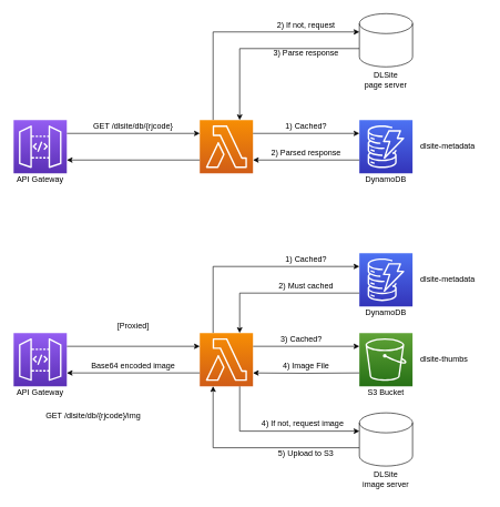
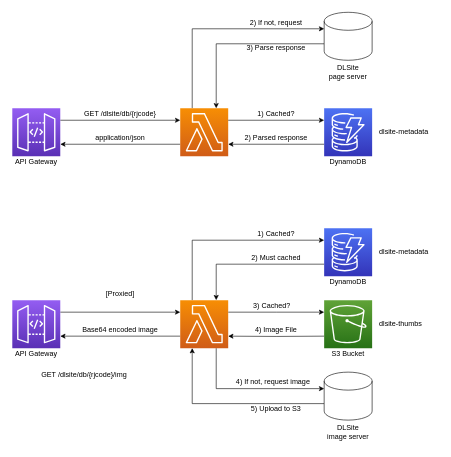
  <mxCell id="0" />
  <mxCell id="1" parent="0" />
  <mxCell id="2" style="edgeStyle=orthogonalEdgeStyle;rounded=0;orthogonalLoop=1;jettySize=auto;html=1;exitX=0;exitY=0.75;exitDx=0;exitDy=0;exitPerimeter=0;entryX=1;entryY=0.75;entryDx=0;entryDy=0;entryPerimeter=0;startArrow=none;startFill=0;endArrow=classic;endFill=1;" parent="1" target="14" edge="1"><mxGeometry relative="1" as="geometry"><mxPoint x="540" y="560" as="sourcePoint" /></mxGeometry></mxCell>
  <mxCell id="3" style="edgeStyle=orthogonalEdgeStyle;rounded=0;orthogonalLoop=1;jettySize=auto;html=1;exitX=1;exitY=0.25;exitDx=0;exitDy=0;exitPerimeter=0;entryX=0;entryY=0.25;entryDx=0;entryDy=0;entryPerimeter=0;startArrow=none;startFill=0;endArrow=classic;endFill=1;" parent="1" source="4" target="9" edge="1"><mxGeometry relative="1" as="geometry" /></mxCell>
  <mxCell id="4" value="" style="points=[[0,0,0],[0.25,0,0],[0.5,0,0],[0.75,0,0],[1,0,0],[0,1,0],[0.25,1,0],[0.5,1,0],[0.75,1,0],[1,1,0],[0,0.25,0],[0,0.5,0],[0,0.75,0],[1,0.25,0],[1,0.5,0],[1,0.75,0]];outlineConnect=0;fontColor=#232F3E;gradientColor=#945DF2;gradientDirection=north;fillColor=#5A30B5;strokeColor=#ffffff;dashed=0;verticalLabelPosition=bottom;verticalAlign=top;align=center;html=1;fontSize=12;fontStyle=0;aspect=fixed;shape=mxgraph.aws4.resourceIcon;resIcon=mxgraph.aws4.api_gateway;" parent="1" vertex="1"><mxGeometry x="20" y="180" width="80" height="80" as="geometry" /></mxCell>
  <mxCell id="5" style="edgeStyle=orthogonalEdgeStyle;rounded=0;orthogonalLoop=1;jettySize=auto;html=1;exitX=0;exitY=0.75;exitDx=0;exitDy=0;exitPerimeter=0;entryX=1;entryY=0.75;entryDx=0;entryDy=0;entryPerimeter=0;" parent="1" source="6" target="9" edge="1"><mxGeometry relative="1" as="geometry" /></mxCell>
  <mxCell id="6" value="" style="points=[[0,0,0],[0.25,0,0],[0.5,0,0],[0.75,0,0],[1,0,0],[0,1,0],[0.25,1,0],[0.5,1,0],[0.75,1,0],[1,1,0],[0,0.25,0],[0,0.5,0],[0,0.75,0],[1,0.25,0],[1,0.5,0],[1,0.75,0]];outlineConnect=0;fontColor=#232F3E;gradientColor=#4D72F3;gradientDirection=north;fillColor=#3334B9;strokeColor=#ffffff;dashed=0;verticalLabelPosition=bottom;verticalAlign=top;align=center;html=1;fontSize=12;fontStyle=0;aspect=fixed;shape=mxgraph.aws4.resourceIcon;resIcon=mxgraph.aws4.dynamodb;" parent="1" vertex="1"><mxGeometry x="540" y="180" width="80" height="80" as="geometry" /></mxCell>
  <mxCell id="7" style="edgeStyle=orthogonalEdgeStyle;rounded=0;orthogonalLoop=1;jettySize=auto;html=1;exitX=0;exitY=0.75;exitDx=0;exitDy=0;exitPerimeter=0;entryX=1;entryY=0.75;entryDx=0;entryDy=0;entryPerimeter=0;startArrow=none;startFill=0;endArrow=classic;endFill=1;" parent="1" source="9" target="4" edge="1"><mxGeometry relative="1" as="geometry" /></mxCell>
  <mxCell id="8" style="edgeStyle=orthogonalEdgeStyle;rounded=0;orthogonalLoop=1;jettySize=auto;html=1;exitX=0.25;exitY=0;exitDx=0;exitDy=0;exitPerimeter=0;entryX=0;entryY=0;entryDx=0;entryDy=27.5;entryPerimeter=0;startArrow=none;startFill=0;endArrow=classic;endFill=1;" parent="1" source="9" target="29" edge="1"><mxGeometry relative="1" as="geometry" /></mxCell>
  <mxCell id="9" value="" style="points=[[0,0,0],[0.25,0,0],[0.5,0,0],[0.75,0,0],[1,0,0],[0,1,0],[0.25,1,0],[0.5,1,0],[0.75,1,0],[1,1,0],[0,0.25,0],[0,0.5,0],[0,0.75,0],[1,0.25,0],[1,0.5,0],[1,0.75,0]];outlineConnect=0;fontColor=#232F3E;gradientColor=#F78E04;gradientDirection=north;fillColor=#D05C17;strokeColor=#ffffff;dashed=0;verticalLabelPosition=bottom;verticalAlign=top;align=center;html=1;fontSize=12;fontStyle=0;aspect=fixed;shape=mxgraph.aws4.resourceIcon;resIcon=mxgraph.aws4.lambda;" parent="1" vertex="1"><mxGeometry x="300" y="180" width="80" height="80" as="geometry" /></mxCell>
  <mxCell id="10" style="edgeStyle=orthogonalEdgeStyle;rounded=0;orthogonalLoop=1;jettySize=auto;html=1;exitX=0;exitY=0.75;exitDx=0;exitDy=0;exitPerimeter=0;entryX=1;entryY=0.75;entryDx=0;entryDy=0;entryPerimeter=0;startArrow=none;startFill=0;endArrow=classic;endFill=1;" parent="1" source="14" target="26" edge="1"><mxGeometry relative="1" as="geometry" /></mxCell>
  <mxCell id="11" style="edgeStyle=orthogonalEdgeStyle;rounded=0;orthogonalLoop=1;jettySize=auto;html=1;exitX=0.25;exitY=0;exitDx=0;exitDy=0;exitPerimeter=0;entryX=0;entryY=0.25;entryDx=0;entryDy=0;entryPerimeter=0;startArrow=none;startFill=0;endArrow=classic;endFill=1;" parent="1" source="14" target="24" edge="1"><mxGeometry relative="1" as="geometry" /></mxCell>
  <mxCell id="12" style="edgeStyle=orthogonalEdgeStyle;rounded=0;orthogonalLoop=1;jettySize=auto;html=1;exitX=1;exitY=0.25;exitDx=0;exitDy=0;exitPerimeter=0;entryX=0;entryY=0.25;entryDx=0;entryDy=0;entryPerimeter=0;startArrow=none;startFill=0;endArrow=classic;endFill=1;" parent="1" source="14" edge="1"><mxGeometry relative="1" as="geometry"><mxPoint x="540" y="520" as="targetPoint" /></mxGeometry></mxCell>
  <mxCell id="13" style="edgeStyle=orthogonalEdgeStyle;rounded=0;orthogonalLoop=1;jettySize=auto;html=1;exitX=0.75;exitY=1;exitDx=0;exitDy=0;exitPerimeter=0;entryX=0;entryY=0;entryDx=0;entryDy=27.5;entryPerimeter=0;startArrow=none;startFill=0;endArrow=classic;endFill=1;" parent="1" source="14" target="38" edge="1"><mxGeometry relative="1" as="geometry" /></mxCell>
  <mxCell id="14" value="" style="points=[[0,0,0],[0.25,0,0],[0.5,0,0],[0.75,0,0],[1,0,0],[0,1,0],[0.25,1,0],[0.5,1,0],[0.75,1,0],[1,1,0],[0,0.25,0],[0,0.5,0],[0,0.75,0],[1,0.25,0],[1,0.5,0],[1,0.75,0]];outlineConnect=0;fontColor=#232F3E;gradientColor=#F78E04;gradientDirection=north;fillColor=#D05C17;strokeColor=#ffffff;dashed=0;verticalLabelPosition=bottom;verticalAlign=top;align=center;html=1;fontSize=12;fontStyle=0;aspect=fixed;shape=mxgraph.aws4.resourceIcon;resIcon=mxgraph.aws4.lambda;" parent="1" vertex="1"><mxGeometry x="300" y="500" width="80" height="80" as="geometry" /></mxCell>
  <mxCell id="15" value="API Gateway" style="text;html=1;strokeColor=none;fillColor=none;align=center;verticalAlign=middle;whiteSpace=wrap;rounded=0;" parent="1" vertex="1"><mxGeometry x="20" y="260" width="80" height="20" as="geometry" /></mxCell>
  <mxCell id="16" value="GET /dlsite/db/{rjcode}" style="text;html=1;strokeColor=none;fillColor=none;align=center;verticalAlign=middle;whiteSpace=wrap;rounded=0;" parent="1" vertex="1"><mxGeometry x="130" y="180" width="140" height="20" as="geometry" /></mxCell>
  <mxCell id="17" value="" style="endArrow=classic;html=1;exitX=1;exitY=0.25;exitDx=0;exitDy=0;exitPerimeter=0;entryX=0;entryY=0.25;entryDx=0;entryDy=0;entryPerimeter=0;" parent="1" source="9" target="6" edge="1"><mxGeometry width="50" height="50" relative="1" as="geometry"><mxPoint x="510" y="200" as="sourcePoint" /><mxPoint x="560" y="150" as="targetPoint" /></mxGeometry></mxCell>
  <mxCell id="18" value="1) Cached?" style="text;html=1;strokeColor=none;fillColor=none;align=center;verticalAlign=middle;whiteSpace=wrap;rounded=0;" parent="1" vertex="1"><mxGeometry x="400" y="180" width="120" height="20" as="geometry" /></mxCell>
  <mxCell id="19" value="2) Parsed response" style="text;html=1;strokeColor=none;fillColor=none;align=center;verticalAlign=middle;whiteSpace=wrap;rounded=0;" parent="1" vertex="1"><mxGeometry x="400" y="220" width="120" height="20" as="geometry" /></mxCell>
  <mxCell id="20" value="3) Cached?" style="text;html=1;strokeColor=none;fillColor=none;align=left;verticalAlign=middle;whiteSpace=wrap;rounded=0;" parent="1" vertex="1"><mxGeometry x="420" y="500" width="80" height="20" as="geometry" /></mxCell>
  <mxCell id="21" value="DLSite&lt;br&gt;page server" style="text;html=1;strokeColor=none;fillColor=none;align=center;verticalAlign=middle;whiteSpace=wrap;rounded=0;" parent="1" vertex="1"><mxGeometry x="540" y="100" width="80" height="40" as="geometry" /></mxCell>
  <mxCell id="22" value="DLSite&lt;br&gt;image server" style="text;html=1;strokeColor=none;fillColor=none;align=center;verticalAlign=middle;whiteSpace=wrap;rounded=0;" parent="1" vertex="1"><mxGeometry x="540" y="700" width="80" height="40" as="geometry" /></mxCell>
  <mxCell id="23" style="edgeStyle=orthogonalEdgeStyle;rounded=0;orthogonalLoop=1;jettySize=auto;html=1;exitX=0;exitY=0.75;exitDx=0;exitDy=0;exitPerimeter=0;entryX=0.75;entryY=0;entryDx=0;entryDy=0;entryPerimeter=0;startArrow=none;startFill=0;endArrow=classic;endFill=1;" parent="1" source="24" target="14" edge="1"><mxGeometry relative="1" as="geometry" /></mxCell>
  <mxCell id="24" value="" style="points=[[0,0,0],[0.25,0,0],[0.5,0,0],[0.75,0,0],[1,0,0],[0,1,0],[0.25,1,0],[0.5,1,0],[0.75,1,0],[1,1,0],[0,0.25,0],[0,0.5,0],[0,0.75,0],[1,0.25,0],[1,0.5,0],[1,0.75,0]];outlineConnect=0;fontColor=#232F3E;gradientColor=#4D72F3;gradientDirection=north;fillColor=#3334B9;strokeColor=#ffffff;dashed=0;verticalLabelPosition=bottom;verticalAlign=top;align=center;html=1;fontSize=12;fontStyle=0;aspect=fixed;shape=mxgraph.aws4.resourceIcon;resIcon=mxgraph.aws4.dynamodb;" parent="1" vertex="1"><mxGeometry x="540" y="380" width="80" height="80" as="geometry" /></mxCell>
  <mxCell id="25" style="edgeStyle=orthogonalEdgeStyle;rounded=0;orthogonalLoop=1;jettySize=auto;html=1;exitX=1;exitY=0.25;exitDx=0;exitDy=0;exitPerimeter=0;entryX=0;entryY=0.25;entryDx=0;entryDy=0;entryPerimeter=0;startArrow=none;startFill=0;endArrow=classic;endFill=1;" parent="1" source="26" target="14" edge="1"><mxGeometry relative="1" as="geometry" /></mxCell>
  <mxCell id="26" value="" style="points=[[0,0,0],[0.25,0,0],[0.5,0,0],[0.75,0,0],[1,0,0],[0,1,0],[0.25,1,0],[0.5,1,0],[0.75,1,0],[1,1,0],[0,0.25,0],[0,0.5,0],[0,0.75,0],[1,0.25,0],[1,0.5,0],[1,0.75,0]];outlineConnect=0;fontColor=#232F3E;gradientColor=#945DF2;gradientDirection=north;fillColor=#5A30B5;strokeColor=#ffffff;dashed=0;verticalLabelPosition=bottom;verticalAlign=top;align=center;html=1;fontSize=12;fontStyle=0;aspect=fixed;shape=mxgraph.aws4.resourceIcon;resIcon=mxgraph.aws4.api_gateway;" parent="1" vertex="1"><mxGeometry x="20" y="500" width="80" height="80" as="geometry" /></mxCell>
+ <mxCell id="27" value="application/json" style="text;html=1;strokeColor=none;fillColor=none;align=center;verticalAlign=middle;whiteSpace=wrap;rounded=0;" parent="1" vertex="1"><mxGeometry x="130" y="220" width="140" height="20" as="geometry" /></mxCell>
  <mxCell id="28" style="edgeStyle=orthogonalEdgeStyle;rounded=0;orthogonalLoop=1;jettySize=auto;html=1;exitX=0;exitY=0;exitDx=0;exitDy=52.5;exitPerimeter=0;entryX=0.75;entryY=0;entryDx=0;entryDy=0;entryPerimeter=0;startArrow=none;startFill=0;endArrow=classic;endFill=1;" parent="1" source="29" target="9" edge="1"><mxGeometry relative="1" as="geometry" /></mxCell>
  <mxCell id="29" value="" style="shape=cylinder3;whiteSpace=wrap;html=1;boundedLbl=1;backgroundOutline=1;size=15;align=center;" parent="1" vertex="1"><mxGeometry x="540" y="20" width="80" height="80" as="geometry" /></mxCell>
  <mxCell id="30" value="2) If not, request" style="text;html=1;strokeColor=none;fillColor=none;align=center;verticalAlign=middle;whiteSpace=wrap;rounded=0;" parent="1" vertex="1"><mxGeometry x="400" y="27" width="120" height="20" as="geometry" /></mxCell>
  <mxCell id="31" value="3) Parse response" style="text;html=1;strokeColor=none;fillColor=none;align=center;verticalAlign=middle;whiteSpace=wrap;rounded=0;" parent="1" vertex="1"><mxGeometry x="400" y="70" width="120" height="20" as="geometry" /></mxCell>
  <mxCell id="32" value="GET /dlsite/db/{rjcode}/img" style="text;html=1;strokeColor=none;fillColor=none;align=center;verticalAlign=middle;whiteSpace=wrap;rounded=0;" parent="1" vertex="1"><mxGeometry x="60" y="615" width="160" height="20" as="geometry" /></mxCell>
  <mxCell id="33" value="Base64 encoded image" style="text;html=1;strokeColor=none;fillColor=none;align=center;verticalAlign=middle;whiteSpace=wrap;rounded=0;" parent="1" vertex="1"><mxGeometry x="120" y="540" width="160" height="20" as="geometry" /></mxCell>
  <mxCell id="34" value="1) Cached?" style="text;html=1;strokeColor=none;fillColor=none;align=center;verticalAlign=middle;whiteSpace=wrap;rounded=0;" parent="1" vertex="1"><mxGeometry x="400" y="380" width="120" height="20" as="geometry" /></mxCell>
  <mxCell id="35" value="2) Must cached" style="text;html=1;strokeColor=none;fillColor=none;align=center;verticalAlign=middle;whiteSpace=wrap;rounded=0;" parent="1" vertex="1"><mxGeometry x="400" y="420" width="120" height="20" as="geometry" /></mxCell>
  <mxCell id="36" value="4) Image File" style="text;html=1;strokeColor=none;fillColor=none;align=center;verticalAlign=middle;whiteSpace=wrap;rounded=0;" parent="1" vertex="1"><mxGeometry x="400" y="540" width="120" height="20" as="geometry" /></mxCell>
  <mxCell id="37" style="edgeStyle=orthogonalEdgeStyle;rounded=0;orthogonalLoop=1;jettySize=auto;html=1;exitX=0;exitY=0;exitDx=0;exitDy=52.5;exitPerimeter=0;entryX=0.25;entryY=1;entryDx=0;entryDy=0;entryPerimeter=0;startArrow=none;startFill=0;endArrow=classic;endFill=1;" parent="1" source="38" target="14" edge="1"><mxGeometry relative="1" as="geometry" /></mxCell>
  <mxCell id="38" value="" style="shape=cylinder3;whiteSpace=wrap;html=1;boundedLbl=1;backgroundOutline=1;size=15;align=center;" parent="1" vertex="1"><mxGeometry x="540" y="620" width="80" height="80" as="geometry" /></mxCell>
  <mxCell id="39" value="4) If not, request image" style="text;html=1;strokeColor=none;fillColor=none;align=center;verticalAlign=middle;whiteSpace=wrap;rounded=0;" parent="1" vertex="1"><mxGeometry x="390" y="627" width="130" height="20" as="geometry" /></mxCell>
  <mxCell id="40" value="5) Upload to S3" style="text;html=1;strokeColor=none;fillColor=none;align=center;verticalAlign=middle;whiteSpace=wrap;rounded=0;" parent="1" vertex="1"><mxGeometry x="395" y="672" width="130" height="20" as="geometry" /></mxCell>
  <mxCell id="41" value="API Gateway" style="text;html=1;strokeColor=none;fillColor=none;align=center;verticalAlign=middle;whiteSpace=wrap;rounded=0;" parent="1" vertex="1"><mxGeometry x="20" y="580" width="80" height="20" as="geometry" /></mxCell>
  <mxCell id="42" value="DynamoDB" style="text;html=1;strokeColor=none;fillColor=none;align=center;verticalAlign=middle;whiteSpace=wrap;rounded=0;" parent="1" vertex="1"><mxGeometry x="540" y="260" width="80" height="20" as="geometry" /></mxCell>
  <mxCell id="43" value="S3 Bucket" style="text;html=1;strokeColor=none;fillColor=none;align=center;verticalAlign=middle;whiteSpace=wrap;rounded=0;" parent="1" vertex="1"><mxGeometry x="540" y="580" width="80" height="20" as="geometry" /></mxCell>
  <mxCell id="44" value="DynamoDB" style="text;html=1;strokeColor=none;fillColor=none;align=center;verticalAlign=middle;whiteSpace=wrap;rounded=0;" parent="1" vertex="1"><mxGeometry x="540" y="460" width="80" height="20" as="geometry" /></mxCell>
  <mxCell id="45" value="" style="points=[[0,0,0],[0.25,0,0],[0.5,0,0],[0.75,0,0],[1,0,0],[0,1,0],[0.25,1,0],[0.5,1,0],[0.75,1,0],[1,1,0],[0,0.25,0],[0,0.5,0],[0,0.75,0],[1,0.25,0],[1,0.5,0],[1,0.75,0]];outlineConnect=0;fontColor=#232F3E;gradientColor=#60A337;gradientDirection=north;fillColor=#277116;strokeColor=#ffffff;dashed=0;verticalLabelPosition=bottom;verticalAlign=top;align=center;html=1;fontSize=12;fontStyle=0;aspect=fixed;shape=mxgraph.aws4.resourceIcon;resIcon=mxgraph.aws4.s3;" parent="1" vertex="1"><mxGeometry x="540" y="500" width="80" height="80" as="geometry" /></mxCell>
  <mxCell id="46" value="dlsite-metadata" style="text;html=1;align=left;verticalAlign=middle;resizable=0;points=[];autosize=1;strokeColor=none;" parent="1" vertex="1"><mxGeometry x="630" y="210" width="100" height="20" as="geometry" /></mxCell>
  <mxCell id="47" value="dlsite-metadata" style="text;html=1;align=left;verticalAlign=middle;resizable=0;points=[];autosize=1;strokeColor=none;" parent="1" vertex="1"><mxGeometry x="630" y="410" width="100" height="20" as="geometry" /></mxCell>
  <mxCell id="48" value="dlsite-thumbs" style="text;html=1;align=left;verticalAlign=middle;resizable=0;points=[];autosize=1;strokeColor=none;" parent="1" vertex="1"><mxGeometry x="630" y="530" width="90" height="20" as="geometry" /></mxCell>
  <mxCell id="49" value="[Proxied]" style="text;html=1;strokeColor=none;fillColor=none;align=center;verticalAlign=middle;whiteSpace=wrap;rounded=0;" parent="1" vertex="1"><mxGeometry x="120" y="480" width="160" height="20" as="geometry" /></mxCell>
